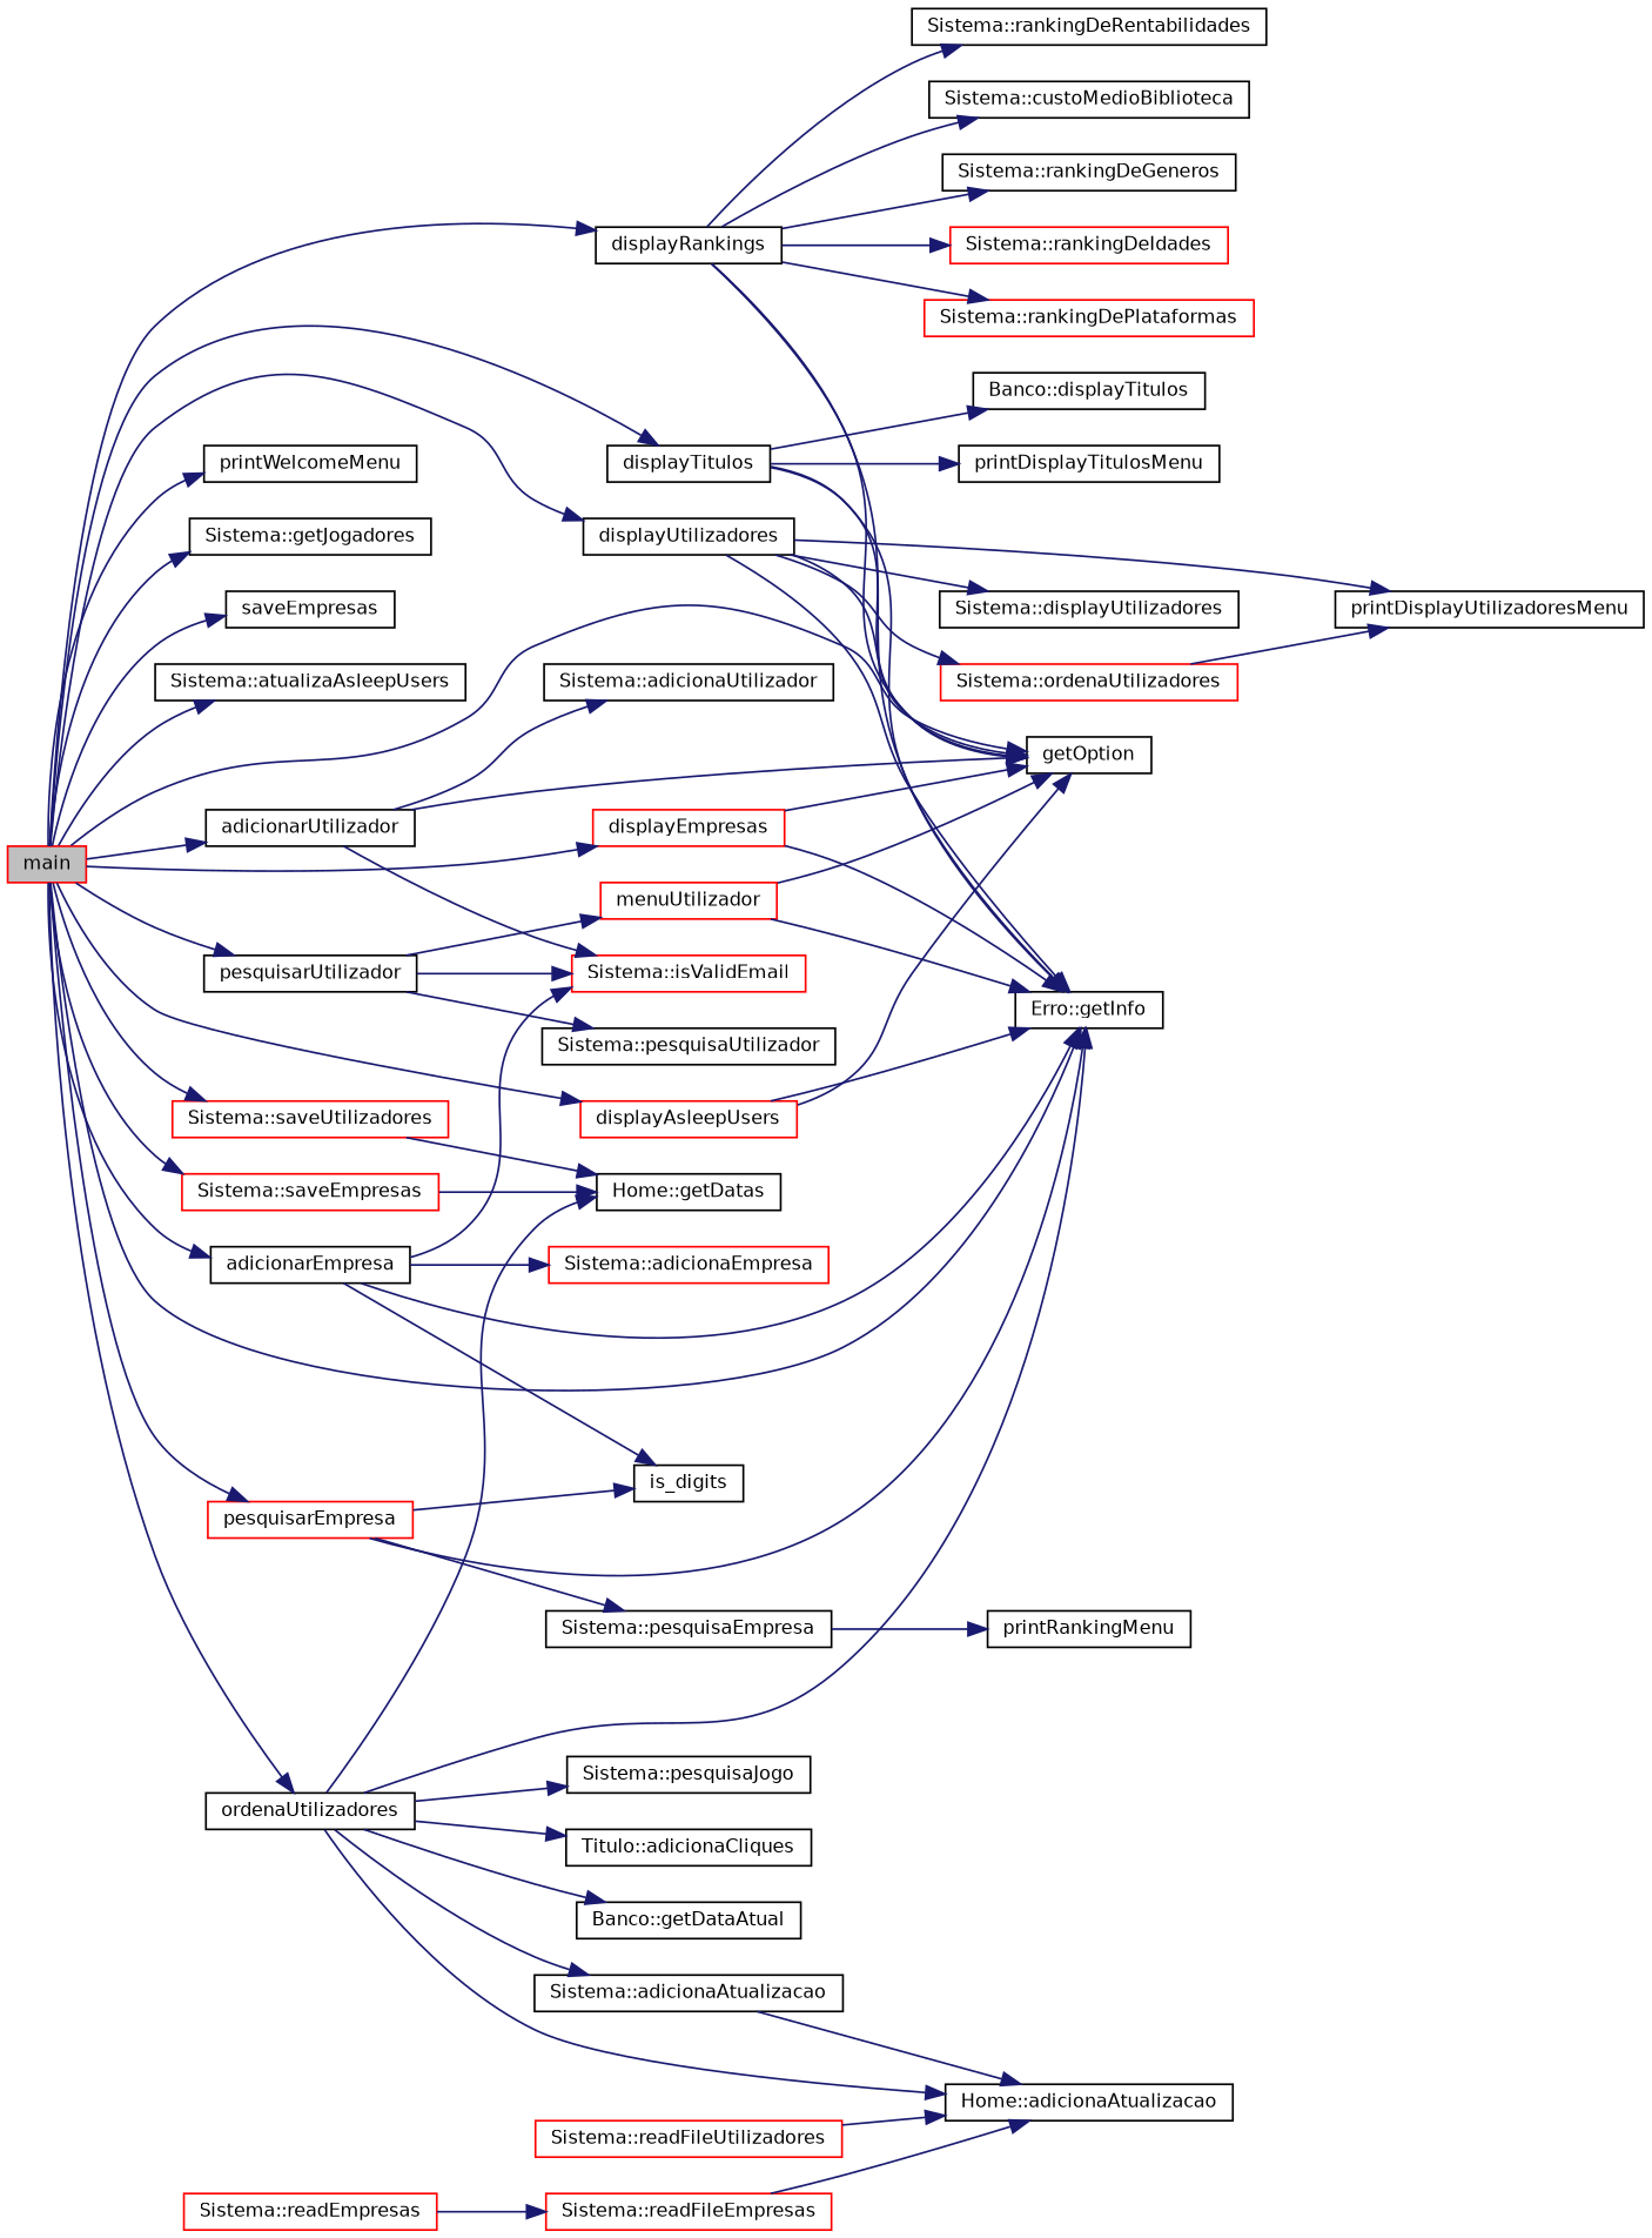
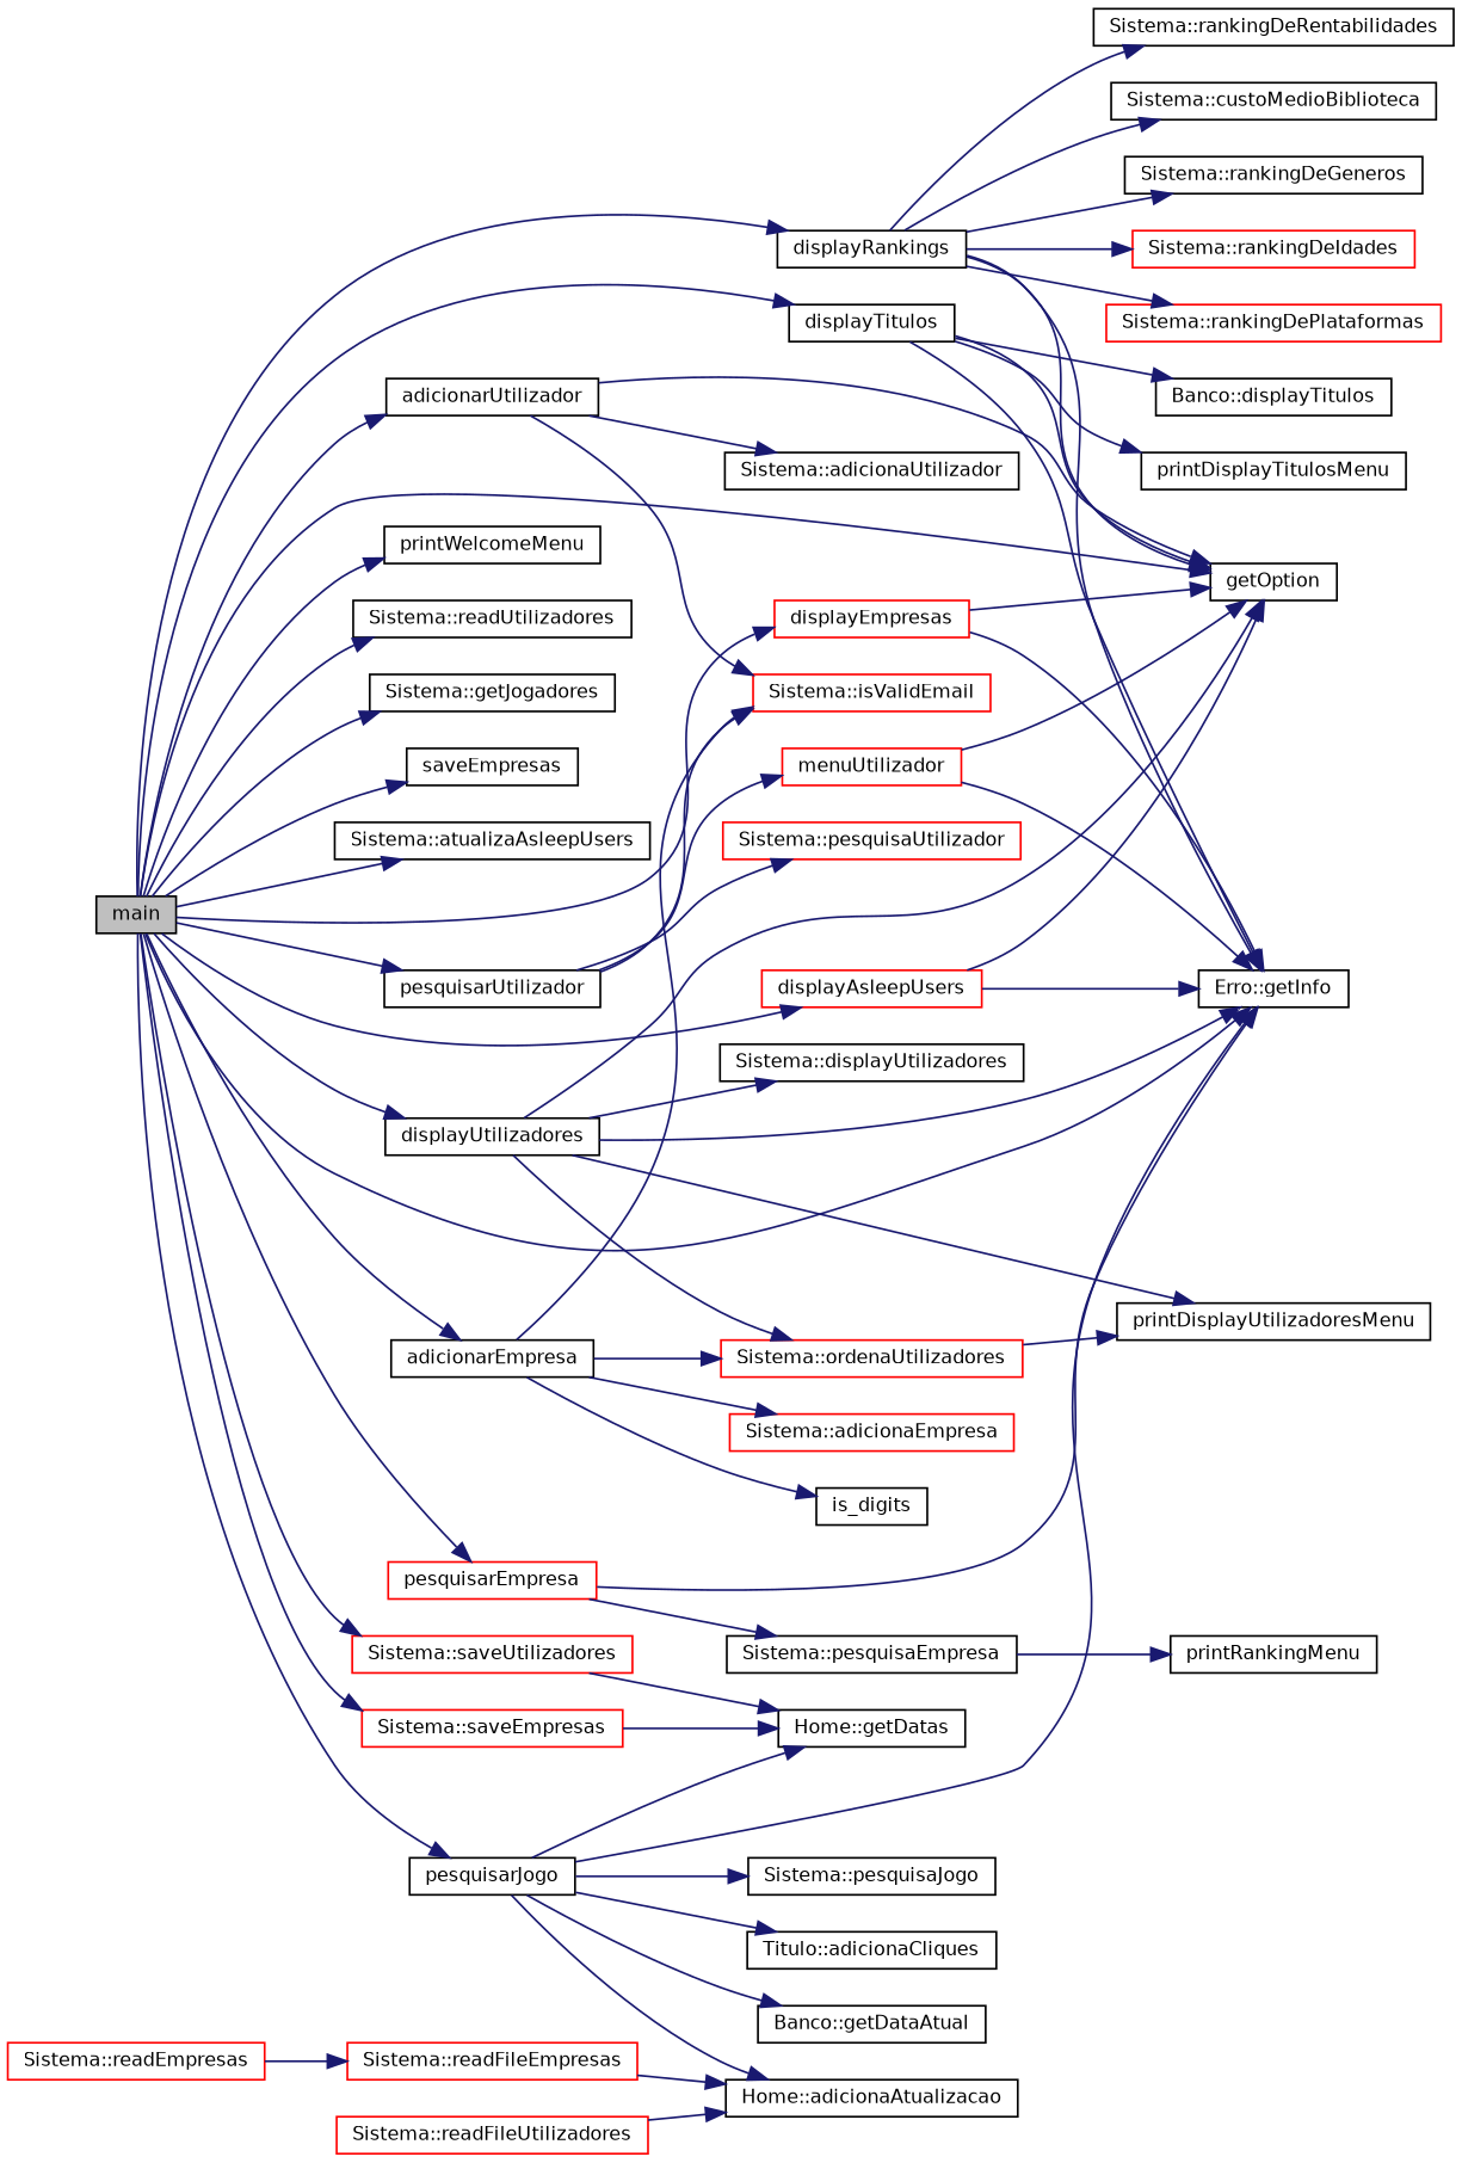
  digraph {
    rankdir=LR
    node [color=black fillcolor=white fontname=Helvetica fontsize=10 shape=record style=filled]
    edge [color=midnightblue fontname=Helvetica fontsize=10 labelfontname=Helvetica labelfontsize=10 style=solid]
-   n1 [color=red fillcolor=grey75 fontcolor=black height=0.2 label=main width=0.4]
+   n1 [fillcolor=grey75 fontcolor=black height=0.2 label=main width=0.4]
    n2 [height=0.2 label=printWelcomeMenu width=0.4]
+   n3 [height=0.2 label="Sistema::readUtilizadores" width=0.4]
    n4 [height=0.2 label="Sistema::getJogadores" width=0.4]
    n5 [height=0.2 label=saveEmpresas width=0.4]
    n6 [height=0.2 label="Sistema::atualizaAsleepUsers" width=0.4]
    n7 [height=0.2 label=getOption width=0.4]
    n8 [height=0.2 label="Erro::getInfo" width=0.4]
    n9 [height=0.2 label=displayTitulos width=0.4]
    n10 [height=0.2 label=adicionarUtilizador width=0.4]
    n11 [height=0.2 label=displayUtilizadores width=0.4]
    n12 [height=0.2 label=pesquisarUtilizador width=0.4]
-   n13 [height=0.2 label=ordenaUtilizadores width=0.4]
+   n13 [height=0.2 label=pesquisarJogo width=0.4]
    n14 [height=0.2 label=displayRankings width=0.4]
    n15 [height=0.2 label=adicionarEmpresa width=0.4]
    n16 [color=red height=0.2 label=pesquisarEmpresa width=0.4]
    n17 [color=red height=0.2 label=displayEmpresas width=0.4]
    n18 [color=red height=0.2 label=displayAsleepUsers width=0.4]
    n19 [color=red height=0.2 label="Sistema::saveUtilizadores" width=0.4]
    n20 [color=red height=0.2 label="Sistema::saveEmpresas" width=0.4]
    n21 [color=red height=0.2 label="Sistema::readEmpresas" width=0.4]
    n22 [color=red height=0.2 label="Sistema::readFileEmpresas" width=0.4]
    n23 [height=0.2 label=printDisplayTitulosMenu width=0.4]
    n24 [height=0.2 label="Banco::displayTitulos" width=0.4]
    n25 [color=red height=0.2 label="Sistema::isValidEmail" width=0.4]
    n26 [height=0.2 label="Sistema::adicionaUtilizador" width=0.4]
    n27 [height=0.2 label=printDisplayUtilizadoresMenu width=0.4]
    n28 [height=0.2 label="Sistema::displayUtilizadores" width=0.4]
    n29 [color=red height=0.2 label="Sistema::ordenaUtilizadores" width=0.4]
-   n30 [height=0.2 label="Sistema::pesquisaUtilizador" width=0.4]
+   n30 [color=red height=0.2 label="Sistema::pesquisaUtilizador" width=0.4]
    n31 [color=red height=0.2 label=menuUtilizador width=0.4]
    n32 [height=0.2 label="Home::adicionaAtualizacao" width=0.4]
    n33 [height=0.2 label="Sistema::pesquisaJogo" width=0.4]
    n34 [height=0.2 label="Titulo::adicionaCliques" width=0.4]
    n35 [height=0.2 label="Banco::getDataAtual" width=0.4]
-   n36 [height=0.2 label="Sistema::adicionaAtualizacao" width=0.4]
    n37 [height=0.2 label="Home::getDatas" width=0.4]
    n38 [height=0.2 label="Sistema::rankingDeGeneros" width=0.4]
    n39 [color=red height=0.2 label="Sistema::rankingDeIdades" width=0.4]
    n40 [color=red height=0.2 label="Sistema::rankingDePlataformas" width=0.4]
    n41 [height=0.2 label="Sistema::rankingDeRentabilidades" width=0.4]
    n42 [height=0.2 label="Sistema::custoMedioBiblioteca" width=0.4]
    n43 [height=0.2 label=is_digits width=0.4]
    n44 [color=red height=0.2 label="Sistema::adicionaEmpresa" width=0.4]
    n45 [height=0.2 label="Sistema::pesquisaEmpresa" width=0.4]
    n46 [color=red height=0.2 label="Sistema::readFileUtilizadores" width=0.4]
    n47 [height=0.2 label=printRankingMenu width=0.4]
    n1 -> n2
+   n1 -> n3
    n1 -> n4
    n1 -> n5
    n1 -> n6
    n1 -> n7
    n1 -> n8
    n1 -> n9
    n1 -> n10
    n1 -> n11
    n1 -> n12
    n1 -> n13
    n1 -> n14
    n1 -> n15
    n1 -> n16
    n1 -> n17
    n1 -> n18
    n1 -> n19
    n1 -> n20
    n9 -> n7
    n9 -> n8
    n9 -> n23
    n9 -> n24
    n10 -> n7
    n10 -> n25
    n10 -> n26
    n11 -> n7
    n11 -> n8
    n11 -> n27
    n11 -> n28
    n11 -> n29
    n12 -> n25
    n12 -> n30
    n12 -> n31
    n13 -> n8
    n13 -> n32
    n13 -> n33
    n13 -> n34
    n13 -> n35
-   n13 -> n36
    n13 -> n37
    n14 -> n7
    n14 -> n8
    n14 -> n38
    n14 -> n39
    n14 -> n40
    n14 -> n41
    n14 -> n42
-   n15 -> n8
+   n15 -> n29
    n15 -> n25
    n15 -> n43
    n15 -> n44
    n16 -> n8
-   n16 -> n43
    n16 -> n45
    n17 -> n7
    n17 -> n8
    n18 -> n7
    n18 -> n8
    n19 -> n37
    n20 -> n37
    n21 -> n22
    n22 -> n32
    n29 -> n27
    n31 -> n7
    n31 -> n8
-   n36 -> n32
    n45 -> n47
    n46 -> n32
  }
